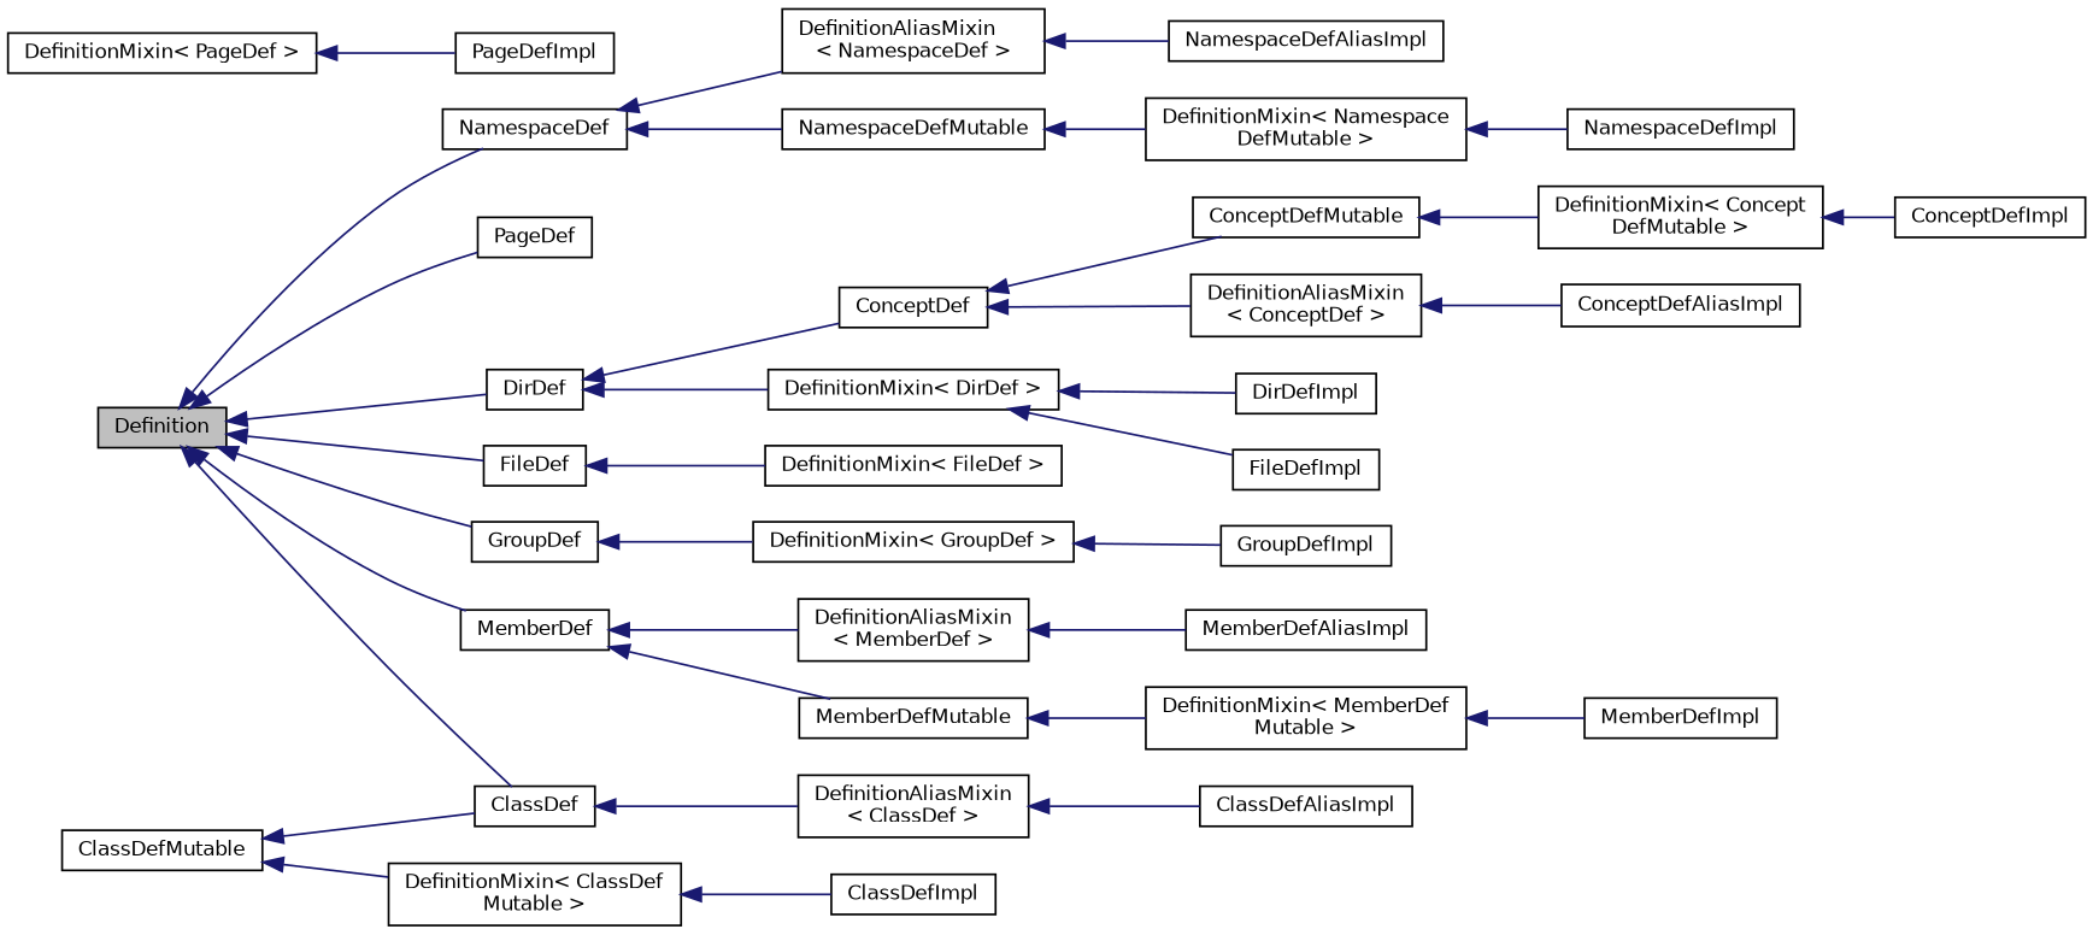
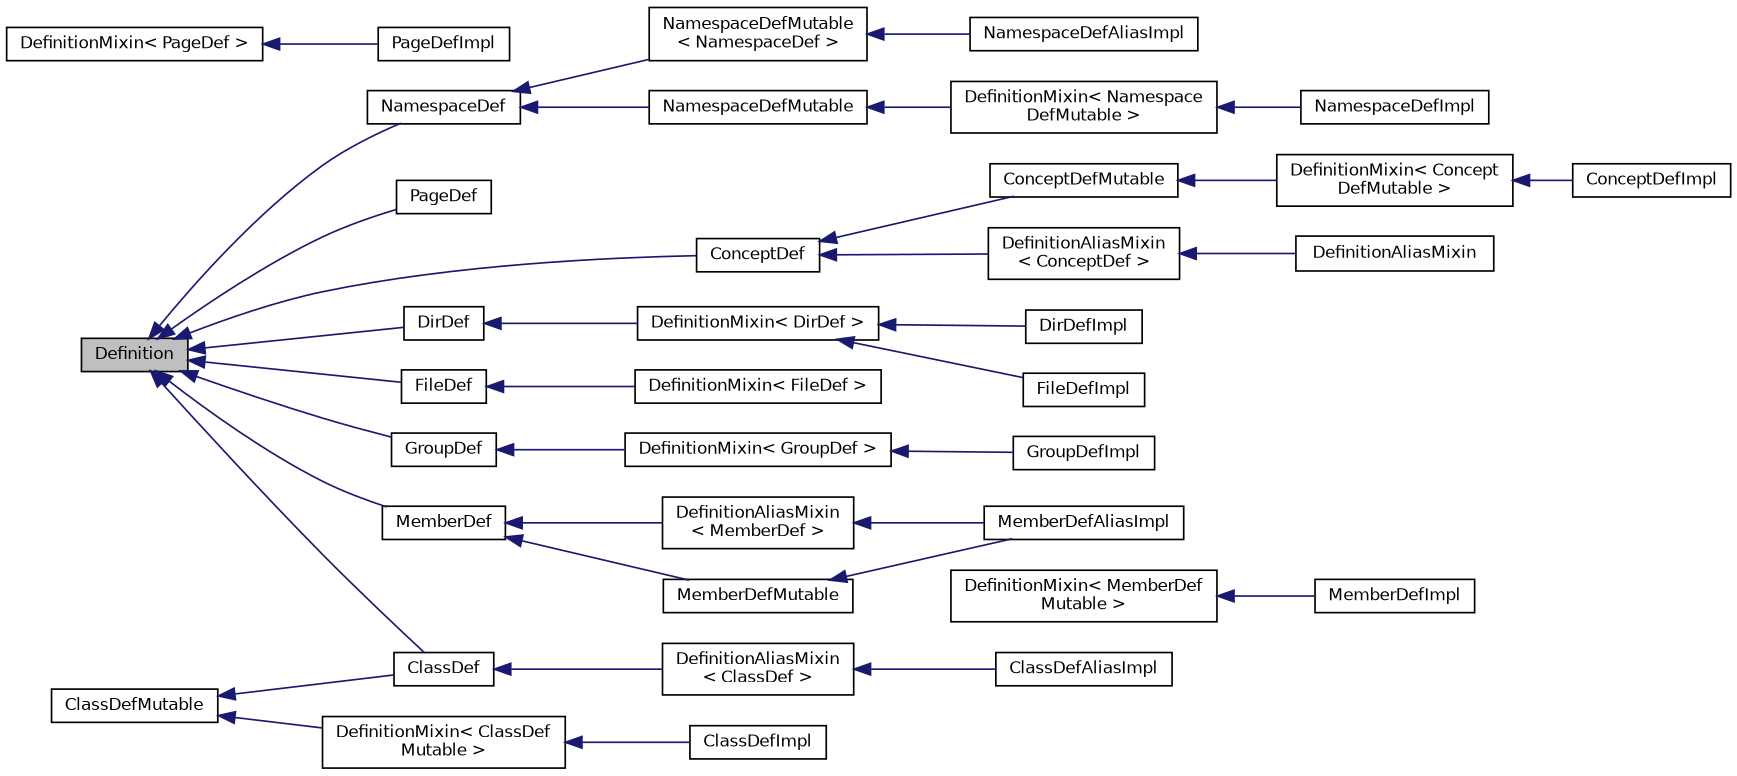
  digraph {
    rankdir=LR
    node [color=black fillcolor=white fontname=Helvetica fontsize=10 shape=record style=filled]
    edge [color=midnightblue dir=back fontname=Helvetica fontsize=10 labelfontname=Helvetica labelfontsize=10 style=solid]
    n1 [fillcolor=grey75 fontcolor=black height=0.2 label=Definition width=0.4]
    n2 [height=0.2 label=ClassDef width=0.4]
    n3 [height=0.2 label=ConceptDef width=0.4]
    n4 [height=0.2 label=DirDef width=0.4]
    n5 [height=0.2 label=FileDef width=0.4]
    n6 [height=0.2 label=GroupDef width=0.4]
    n7 [height=0.2 label=MemberDef width=0.4]
    n8 [height=0.2 label=NamespaceDef width=0.4]
    n9 [height=0.2 label=PageDef width=0.4]
    n10 [height=0.2 label="DefinitionAliasMixin\l\< ClassDef \>" width=0.4]
    n11 [height=0.2 label=ConceptDefMutable width=0.4]
    n12 [height=0.2 label="DefinitionAliasMixin\l\< ConceptDef \>" width=0.4]
    n13 [height=0.2 label="DefinitionMixin\< DirDef \>" width=0.4]
    n14 [height=0.2 label="DefinitionMixin\< FileDef \>" width=0.4]
    n15 [height=0.2 label="DefinitionMixin\< GroupDef \>" width=0.4]
    n16 [height=0.2 label="DefinitionAliasMixin\l\< MemberDef \>" width=0.4]
    n17 [height=0.2 label=MemberDefMutable width=0.4]
-   n18 [height=0.2 label="DefinitionAliasMixin\l\< NamespaceDef \>" width=0.4]
+   n18 [height=0.2 label="NamespaceDefMutable\l\< NamespaceDef \>" width=0.4]
    n19 [height=0.2 label=NamespaceDefMutable width=0.4]
    n20 [height=0.2 label=ClassDefMutable width=0.4]
    n21 [height=0.2 label="DefinitionMixin\< ClassDef\lMutable \>" width=0.4]
    n22 [height=0.2 label=ClassDefAliasImpl width=0.4]
    n23 [height=0.2 label=ClassDefImpl width=0.4]
    n24 [height=0.2 label="DefinitionMixin\< Concept\lDefMutable \>" width=0.4]
-   n25 [height=0.2 label=ConceptDefAliasImpl width=0.4]
+   n25 [height=0.2 label=DefinitionAliasMixin width=0.4]
    n26 [height=0.2 label=ConceptDefImpl width=0.4]
    n27 [height=0.2 label=DirDefImpl width=0.4]
    n28 [height=0.2 label=FileDefImpl width=0.4]
    n29 [height=0.2 label=GroupDefImpl width=0.4]
    n30 [height=0.2 label=MemberDefAliasImpl width=0.4]
    n31 [height=0.2 label="DefinitionMixin\< MemberDef\lMutable \>" width=0.4]
    n32 [height=0.2 label=MemberDefImpl width=0.4]
    n33 [height=0.2 label=NamespaceDefAliasImpl width=0.4]
    n34 [height=0.2 label="DefinitionMixin\< Namespace\lDefMutable \>" width=0.4]
    n35 [height=0.2 label=NamespaceDefImpl width=0.4]
    n36 [height=0.2 label="DefinitionMixin\< PageDef \>" width=0.4]
    n37 [height=0.2 label=PageDefImpl width=0.4]
    n1 -> n2
-   n4 -> n3
+   n1 -> n3
    n1 -> n4
    n1 -> n5
    n1 -> n6
    n1 -> n7
    n1 -> n8
    n1 -> n9
    n2 -> n10
    n3 -> n11
    n3 -> n12
    n4 -> n13
    n5 -> n14
    n6 -> n15
    n7 -> n16
    n7 -> n17
    n8 -> n18
    n8 -> n19
    n10 -> n22
    n11 -> n24
    n12 -> n25
    n13 -> n27
    n13 -> n28
    n15 -> n29
    n16 -> n30
-   n17 -> n31
+   n17 -> n30
    n18 -> n33
    n19 -> n34
    n20 -> n2
    n20 -> n21
    n21 -> n23
    n24 -> n26
    n31 -> n32
    n34 -> n35
    n36 -> n37
  }
